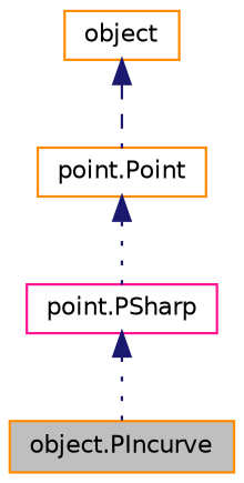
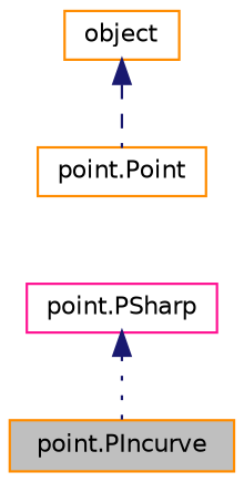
  digraph {
    node [color=darkorange fillcolor=white fontname=Helvetica fontsize=10 shape=record style=filled]
    edge [color=midnightblue dir=back fontname=Helvetica fontsize=10 labelfontname=Helvetica labelfontsize=10 style=dotted]
-   n1 [fillcolor=grey75 fontcolor=black height=0.2 label="object.PIncurve" width=0.4]
+   n1 [fillcolor=grey75 fontcolor=black height=0.2 label="point.PIncurve" width=0.4]
    n2 [color=deeppink height=0.2 label="point.PSharp" width=0.4]
    n3 [height=0.2 label="point.Point" width=0.4]
    n4 [height=0.2 label=object width=0.4]
    n2 -> n1
-   n3 -> n2
    n4 -> n3 [style=dashed]
  }
